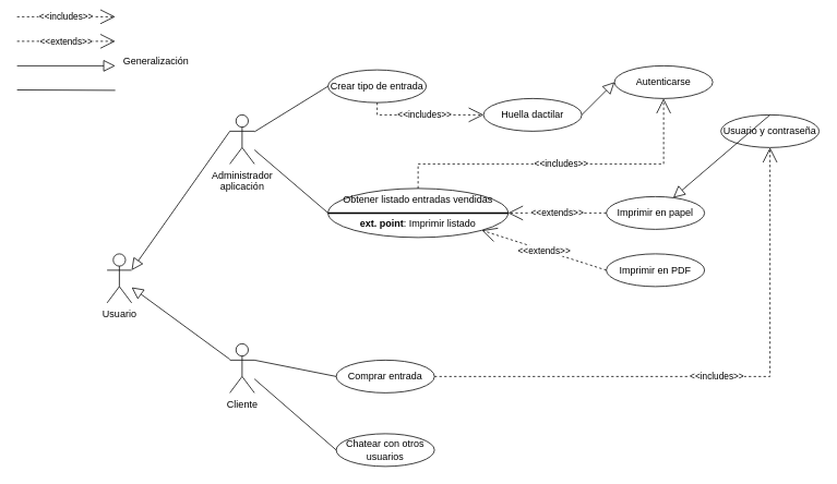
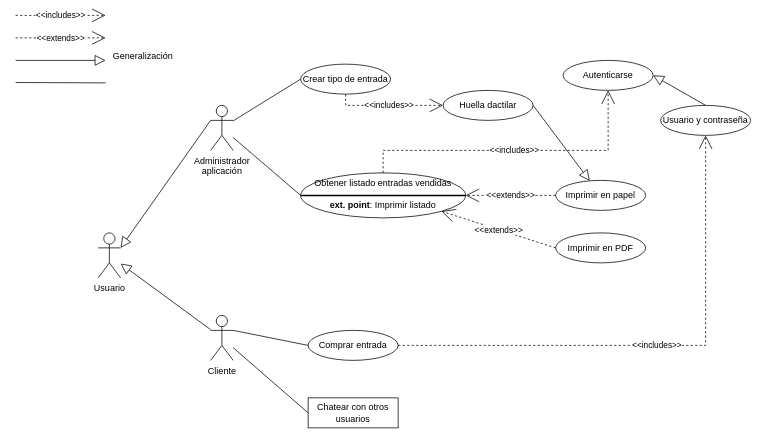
  <mxCell id="0" />
  <mxCell id="1" parent="0" />
  <mxCell id="2" value="&lt;div&gt;Usuario&lt;/div&gt;" style="shape=umlActor;verticalLabelPosition=bottom;verticalAlign=top;html=1;outlineConnect=0;" vertex="1" parent="1"><mxGeometry x="130" y="310" width="30" height="60" as="geometry" /></mxCell>
  <mxCell id="3" value="&lt;div&gt;Administrador&lt;/div&gt;&lt;div&gt;aplicación&lt;/div&gt;" style="shape=umlActor;verticalLabelPosition=bottom;verticalAlign=top;html=1;outlineConnect=0;" vertex="1" parent="1"><mxGeometry x="280" y="140" width="30" height="60" as="geometry" /></mxCell>
  <mxCell id="4" value="&lt;div&gt;Cliente&lt;/div&gt;" style="shape=umlActor;verticalLabelPosition=bottom;verticalAlign=top;html=1;outlineConnect=0;" vertex="1" parent="1"><mxGeometry x="280" y="420" width="30" height="60" as="geometry" /></mxCell>
  <mxCell id="5" value="&amp;lt;&amp;lt;includes&amp;gt;&amp;gt;" style="endArrow=open;endSize=16;endFill=0;html=1;rounded=0;dashed=1;" edge="1" parent="1"><mxGeometry width="160" relative="1" as="geometry"><mxPoint x="20" y="20" as="sourcePoint" /><mxPoint x="140" y="20" as="targetPoint" /><Array as="points" /></mxGeometry></mxCell>
  <mxCell id="6" value="&amp;lt;&amp;lt;extends&amp;gt;&amp;gt;" style="endArrow=open;endSize=16;endFill=0;html=1;rounded=0;dashed=1;" edge="1" parent="1"><mxGeometry width="160" relative="1" as="geometry"><mxPoint x="20" y="50" as="sourcePoint" /><mxPoint x="140" y="50" as="targetPoint" /></mxGeometry></mxCell>
  <mxCell id="7" value="" style="endArrow=block;endFill=0;endSize=12;html=1;rounded=0;" edge="1" parent="1"><mxGeometry width="160" relative="1" as="geometry"><mxPoint x="20" y="80" as="sourcePoint" /><mxPoint x="140" y="80" as="targetPoint" /></mxGeometry></mxCell>
  <mxCell id="8" value="" style="endArrow=none;endFill=0;endSize=12;html=1;rounded=0;" edge="1" parent="1"><mxGeometry width="160" relative="1" as="geometry"><mxPoint x="20" y="109.5" as="sourcePoint" /><mxPoint x="140" y="110" as="targetPoint" /></mxGeometry></mxCell>
  <mxCell id="9" value="Generalización" style="text;strokeColor=none;align=center;fillColor=none;html=1;verticalAlign=middle;whiteSpace=wrap;rounded=0;" vertex="1" parent="1"><mxGeometry x="160" y="60" width="60" height="30" as="geometry" /></mxCell>
  <mxCell id="10" value="" style="endArrow=block;endFill=0;endSize=12;html=1;rounded=0;entryX=1;entryY=0.333;entryDx=0;entryDy=0;entryPerimeter=0;exitX=0;exitY=0.333;exitDx=0;exitDy=0;exitPerimeter=0;" edge="1" parent="1" source="3" target="2"><mxGeometry width="160" relative="1" as="geometry"><mxPoint x="30" y="90" as="sourcePoint" /><mxPoint x="150" y="90" as="targetPoint" /></mxGeometry></mxCell>
  <mxCell id="11" value="" style="endArrow=block;endFill=0;endSize=12;html=1;rounded=0;" edge="1" parent="1" source="4" target="2"><mxGeometry width="160" relative="1" as="geometry"><mxPoint x="290" y="198" as="sourcePoint" /><mxPoint x="170" y="340" as="targetPoint" /></mxGeometry></mxCell>
  <mxCell id="12" value="Autenticarse" style="ellipse;whiteSpace=wrap;html=1;" vertex="1" parent="1"><mxGeometry x="750" y="80" width="120" height="40" as="geometry" /></mxCell>
  <mxCell id="13" value="Usuario y contraseña" style="ellipse;whiteSpace=wrap;html=1;" vertex="1" parent="1"><mxGeometry x="880" y="140" width="120" height="40" as="geometry" /></mxCell>
  <mxCell id="14" value="Huella dactilar" style="ellipse;whiteSpace=wrap;html=1;" vertex="1" parent="1"><mxGeometry x="590" y="120" width="120" height="40" as="geometry" /></mxCell>
- <mxCell id="15" value="" style="endArrow=block;endFill=0;endSize=12;html=1;rounded=0;exitX=0.5;exitY=0;exitDx=0;exitDy=0;" edge="1" parent="1" source="13" target="22"><mxGeometry width="160" relative="1" as="geometry"><mxPoint x="30" y="90" as="sourcePoint" /><mxPoint x="150" y="90" as="targetPoint" /></mxGeometry></mxCell>
- <mxCell id="16" value="" style="endArrow=block;endFill=0;endSize=12;html=1;rounded=0;entryX=0;entryY=0.5;entryDx=0;entryDy=0;exitX=1;exitY=0.5;exitDx=0;exitDy=0;" edge="1" parent="1" source="14" target="12"><mxGeometry width="160" relative="1" as="geometry"><mxPoint x="690" y="180" as="sourcePoint" /><mxPoint x="770" y="135" as="targetPoint" /></mxGeometry></mxCell>
+ <mxCell id="15" value="" style="endArrow=block;endFill=0;endSize=12;html=1;rounded=0;entryX=1;entryY=0.5;entryDx=0;entryDy=0;exitX=0.5;exitY=0;exitDx=0;exitDy=0;" edge="1" parent="1" source="13" target="12"><mxGeometry width="160" relative="1" as="geometry"><mxPoint x="30" y="90" as="sourcePoint" /><mxPoint x="150" y="90" as="targetPoint" /></mxGeometry></mxCell>
+ <mxCell id="16" value="" style="endArrow=block;endFill=0;endSize=12;html=1;rounded=0;exitX=1;exitY=0.5;exitDx=0;exitDy=0;" edge="1" parent="1" source="14" target="22"><mxGeometry width="160" relative="1" as="geometry"><mxPoint x="690" y="180" as="sourcePoint" /><mxPoint x="770" y="135" as="targetPoint" /></mxGeometry></mxCell>
  <mxCell id="17" value="Crear tipo de entrada" style="ellipse;whiteSpace=wrap;html=1;" vertex="1" parent="1"><mxGeometry x="400" y="85" width="120" height="40" as="geometry" /></mxCell>
  <mxCell id="18" value="&amp;lt;&amp;lt;includes&amp;gt;&amp;gt;" style="endArrow=open;endSize=16;endFill=0;html=1;rounded=0;dashed=1;entryX=0;entryY=0.5;entryDx=0;entryDy=0;exitX=0.5;exitY=1;exitDx=0;exitDy=0;" edge="1" parent="1" source="17" target="14"><mxGeometry width="160" relative="1" as="geometry"><mxPoint x="30" y="30" as="sourcePoint" /><mxPoint x="150" y="30" as="targetPoint" /><Array as="points"><mxPoint x="460" y="140" /><mxPoint x="530" y="140" /></Array></mxGeometry></mxCell>
  <mxCell id="19" value="&lt;div&gt;Obtener listado entradas vendidas&lt;/div&gt;&lt;div&gt;&lt;br&gt;&lt;/div&gt;&lt;div&gt;&lt;b&gt;ext. point&lt;/b&gt;: Imprimir listado&lt;br&gt;&lt;/div&gt;" style="ellipse;whiteSpace=wrap;html=1;horizontal=1;verticalAlign=top;" vertex="1" parent="1"><mxGeometry x="400" y="230" width="220" height="60" as="geometry" /></mxCell>
  <mxCell id="20" value="" style="endArrow=none;html=1;strokeWidth=2;rounded=0;entryX=1;entryY=0.5;entryDx=0;entryDy=0;exitX=0;exitY=0.5;exitDx=0;exitDy=0;" edge="1" parent="1" source="19" target="19"><mxGeometry width="50" height="50" relative="1" as="geometry"><mxPoint x="407" y="308" as="sourcePoint" /><mxPoint x="567" y="308.02" as="targetPoint" /></mxGeometry></mxCell>
  <mxCell id="21" value="Imprimir en PDF" style="ellipse;whiteSpace=wrap;html=1;" vertex="1" parent="1"><mxGeometry x="740" y="310" width="120" height="40" as="geometry" /></mxCell>
  <mxCell id="22" value="Imprimir en papel" style="ellipse;whiteSpace=wrap;html=1;" vertex="1" parent="1"><mxGeometry x="740" y="240" width="120" height="40" as="geometry" /></mxCell>
  <mxCell id="23" value="&amp;lt;&amp;lt;extends&amp;gt;&amp;gt;" style="endArrow=open;endSize=16;endFill=0;html=1;rounded=0;dashed=1;entryX=1;entryY=1;entryDx=0;entryDy=0;exitX=0;exitY=0.5;exitDx=0;exitDy=0;" edge="1" parent="1" source="21" target="19"><mxGeometry width="160" relative="1" as="geometry"><mxPoint x="30" y="60" as="sourcePoint" /><mxPoint x="150" y="60" as="targetPoint" /></mxGeometry></mxCell>
  <mxCell id="24" value="&amp;lt;&amp;lt;extends&amp;gt;&amp;gt;" style="endArrow=open;endSize=16;endFill=0;html=1;rounded=0;dashed=1;entryX=1;entryY=0.5;entryDx=0;entryDy=0;exitX=0;exitY=0.5;exitDx=0;exitDy=0;" edge="1" parent="1" source="22" target="19"><mxGeometry width="160" relative="1" as="geometry"><mxPoint x="560" y="410" as="sourcePoint" /><mxPoint x="527" y="351" as="targetPoint" /></mxGeometry></mxCell>
  <mxCell id="25" value="&amp;lt;&amp;lt;includes&amp;gt;&amp;gt;" style="endArrow=open;endSize=16;endFill=0;html=1;rounded=0;dashed=1;entryX=0.5;entryY=1;entryDx=0;entryDy=0;exitX=0.5;exitY=0;exitDx=0;exitDy=0;" edge="1" parent="1" source="19" target="12"><mxGeometry width="160" relative="1" as="geometry"><mxPoint x="530" y="115" as="sourcePoint" /><mxPoint x="870" y="220" as="targetPoint" /><Array as="points"><mxPoint x="510" y="200" /><mxPoint x="810" y="200" /></Array></mxGeometry></mxCell>
  <mxCell id="26" value="Comprar entrada" style="ellipse;whiteSpace=wrap;html=1;" vertex="1" parent="1"><mxGeometry x="410" y="440" width="120" height="40" as="geometry" /></mxCell>
- <mxCell id="27" value="Chatear con otros usuarios" style="ellipse;whiteSpace=wrap;html=1;" vertex="1" parent="1"><mxGeometry x="410" y="530" width="120" height="40" as="geometry" /></mxCell>
+ <mxCell id="27" value="Chatear con otros usuarios" style="whiteSpace=wrap;html=1;rounded=0;" vertex="1" parent="1"><mxGeometry x="410" y="530" width="120" height="40" as="geometry" /></mxCell>
  <mxCell id="28" value="&amp;lt;&amp;lt;includes&amp;gt;&amp;gt;" style="endArrow=open;endSize=16;endFill=0;html=1;rounded=0;dashed=1;entryX=0.5;entryY=1;entryDx=0;entryDy=0;exitX=1;exitY=0.5;exitDx=0;exitDy=0;" edge="1" parent="1" source="26" target="13"><mxGeometry width="160" relative="1" as="geometry"><mxPoint x="520" y="290" as="sourcePoint" /><mxPoint x="820" y="130" as="targetPoint" /><Array as="points"><mxPoint x="810" y="460" /><mxPoint x="940" y="460" /></Array></mxGeometry></mxCell>
  <mxCell id="29" value="" style="endArrow=none;endFill=0;endSize=12;html=1;rounded=0;entryX=0;entryY=0.5;entryDx=0;entryDy=0;" edge="1" parent="1" source="3" target="17"><mxGeometry width="160" relative="1" as="geometry"><mxPoint x="30" y="119.5" as="sourcePoint" /><mxPoint x="150" y="120" as="targetPoint" /></mxGeometry></mxCell>
  <mxCell id="30" value="" style="endArrow=none;endFill=0;endSize=12;html=1;rounded=0;entryX=0;entryY=0.5;entryDx=0;entryDy=0;" edge="1" parent="1" source="3" target="19"><mxGeometry width="160" relative="1" as="geometry"><mxPoint x="320" y="171" as="sourcePoint" /><mxPoint x="410" y="115" as="targetPoint" /></mxGeometry></mxCell>
  <mxCell id="31" value="" style="endArrow=none;endFill=0;endSize=12;html=1;rounded=0;entryX=0;entryY=0.5;entryDx=0;entryDy=0;exitX=1;exitY=0.333;exitDx=0;exitDy=0;exitPerimeter=0;" edge="1" parent="1" source="4" target="26"><mxGeometry width="160" relative="1" as="geometry"><mxPoint x="330" y="181" as="sourcePoint" /><mxPoint x="410" y="310" as="targetPoint" /></mxGeometry></mxCell>
  <mxCell id="32" value="" style="endArrow=none;endFill=0;endSize=12;html=1;rounded=0;entryX=0;entryY=0.5;entryDx=0;entryDy=0;" edge="1" parent="1" source="4" target="27"><mxGeometry width="160" relative="1" as="geometry"><mxPoint x="320" y="450" as="sourcePoint" /><mxPoint x="420" y="470" as="targetPoint" /></mxGeometry></mxCell>
